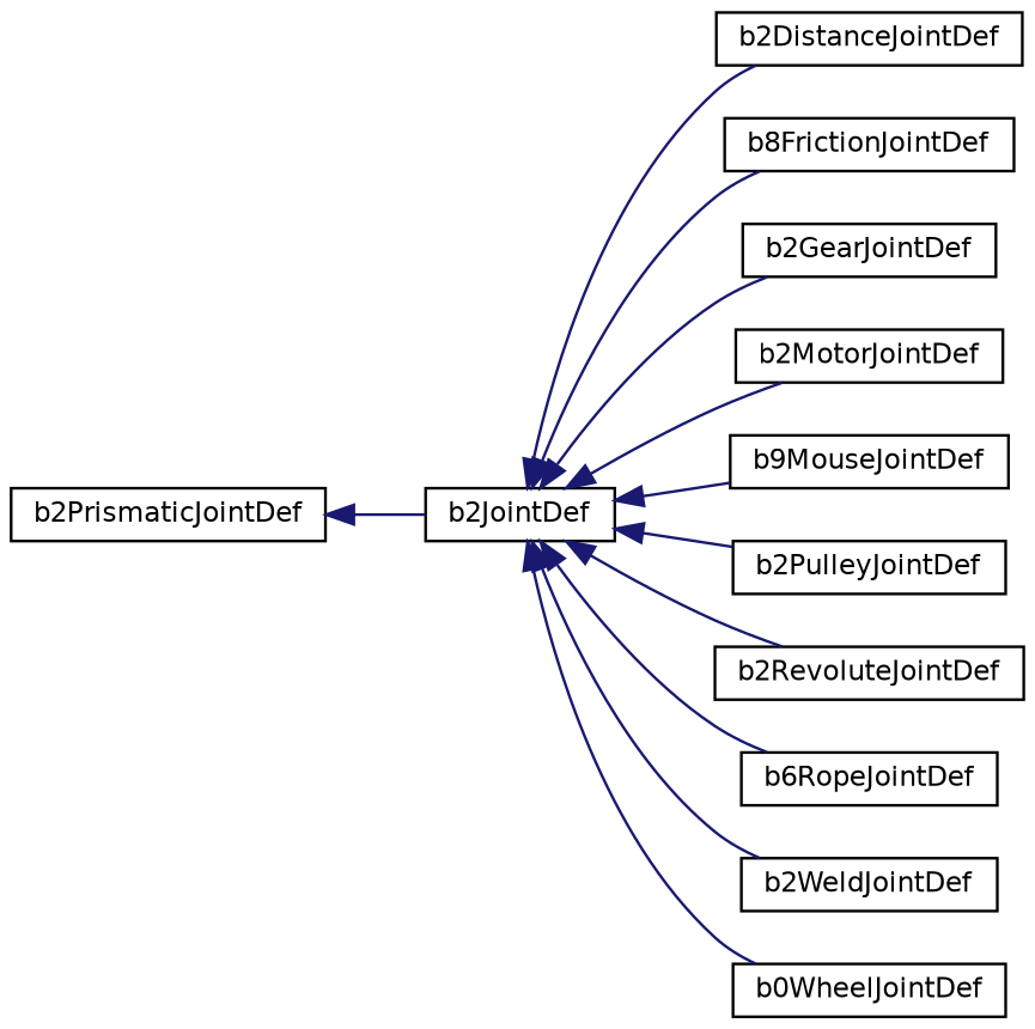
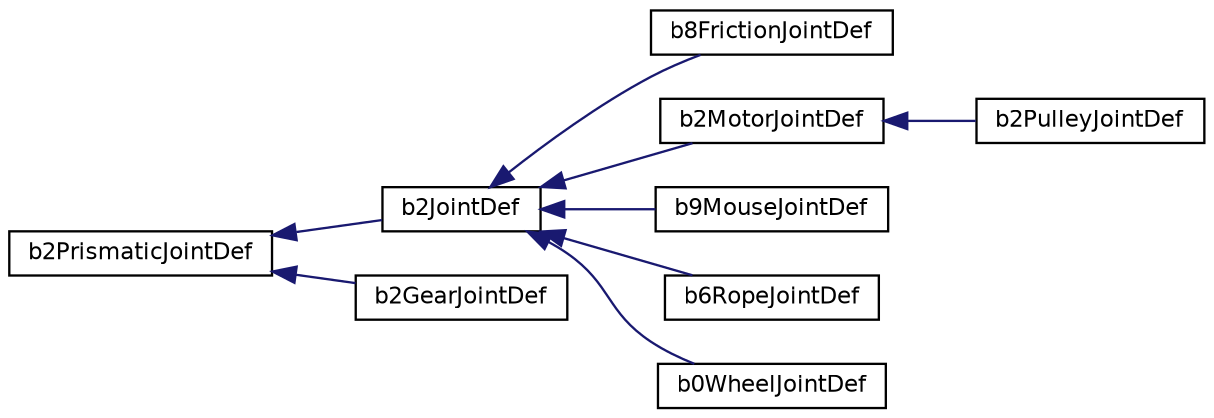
  digraph {
    rankdir=LR
    node [color=black fillcolor=white fontname=Helvetica fontsize=10 shape=record style=filled]
    edge [color=midnightblue dir=back fontname=Helvetica fontsize=10 labelfontname=Helvetica labelfontsize=10 style=solid]
    n1 [height=0.2 label=b2JointDef width=0.4]
-   n2 [height=0.2 label=b2DistanceJointDef width=0.4]
    n3 [height=0.2 label=b8FrictionJointDef width=0.4]
    n4 [height=0.2 label=b2GearJointDef width=0.4]
    n5 [height=0.2 label=b2MotorJointDef width=0.4]
    n6 [height=0.2 label=b9MouseJointDef width=0.4]
    n7 [height=0.2 label=b2PulleyJointDef width=0.4]
-   n8 [height=0.2 label=b2RevoluteJointDef width=0.4]
    n9 [height=0.2 label=b6RopeJointDef width=0.4]
-   n10 [height=0.2 label=b2WeldJointDef width=0.4]
    n11 [height=0.2 label=b0WheelJointDef width=0.4]
    n12 [height=0.2 label=b2PrismaticJointDef width=0.4]
-   n1 -> n2
    n1 -> n3
-   n1 -> n4
+   n12 -> n4
    n1 -> n5
    n1 -> n6
-   n1 -> n7
-   n1 -> n8
+   n5 -> n7
    n1 -> n9
-   n1 -> n10
    n1 -> n11
    n12 -> n1
  }
